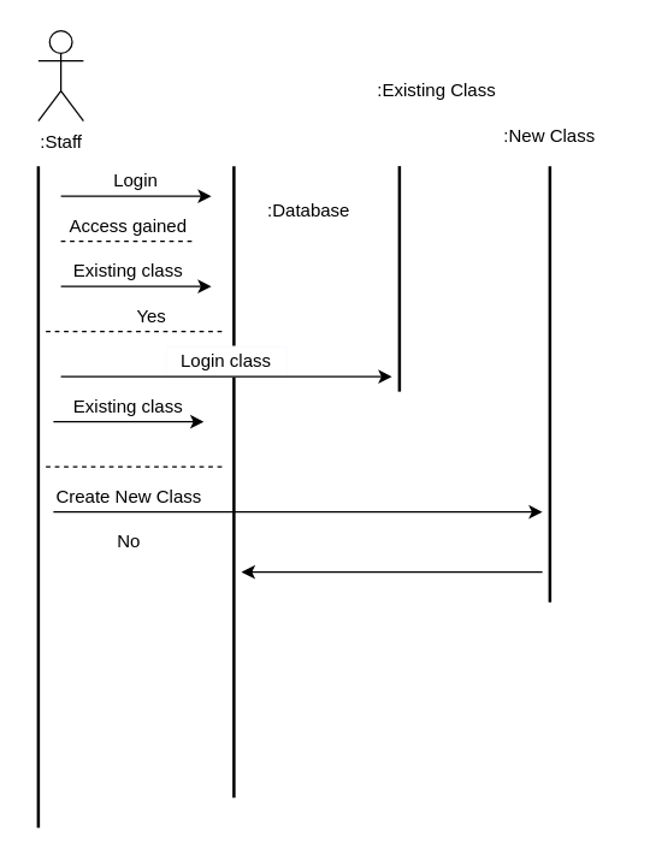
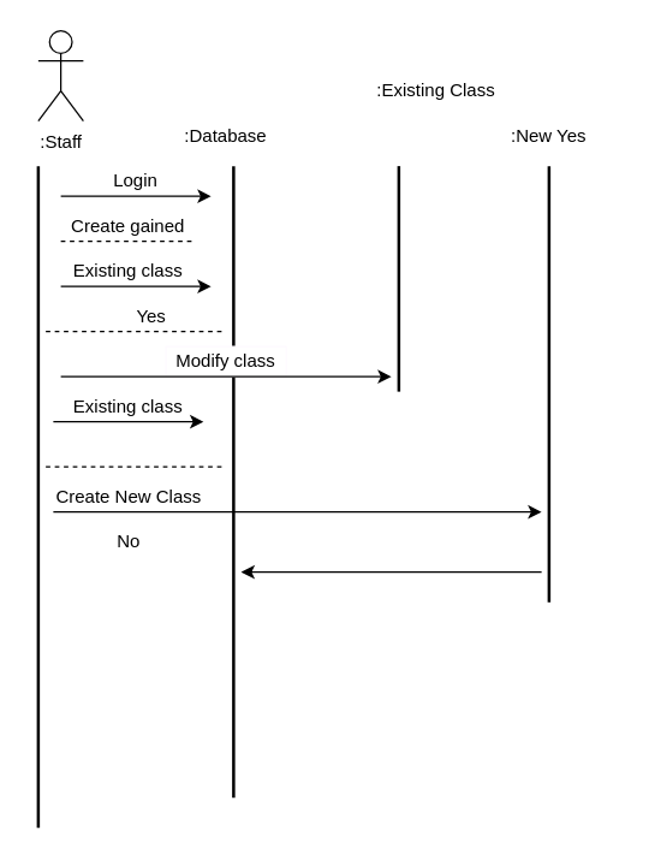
  <mxCell id="0" />
  <mxCell id="1" parent="0" />
  <mxCell id="2" value="" style="line;strokeWidth=2;direction=south;html=1;" vertex="1" parent="1"><mxGeometry x="150" y="110" width="10" height="420" as="geometry" /></mxCell>
  <mxCell id="3" value=":Staff" style="shape=umlActor;verticalLabelPosition=bottom;verticalAlign=top;html=1;outlineConnect=0;" vertex="1" parent="1"><mxGeometry x="25" y="20" width="30" height="60" as="geometry" /></mxCell>
  <mxCell id="4" value="" style="line;strokeWidth=2;direction=south;html=1;" vertex="1" parent="1"><mxGeometry x="20" y="110" width="10" height="440" as="geometry" /></mxCell>
  <mxCell id="5" value="" style="endArrow=classic;html=1;" edge="1" parent="1"><mxGeometry relative="1" as="geometry"><mxPoint x="40" y="130" as="sourcePoint" /><mxPoint x="140" y="130" as="targetPoint" /></mxGeometry></mxCell>
  <mxCell id="6" value="" style="endArrow=none;dashed=1;html=1;" edge="1" parent="1"><mxGeometry width="50" height="50" relative="1" as="geometry"><mxPoint x="40" y="160" as="sourcePoint" /><mxPoint x="130" y="160" as="targetPoint" /></mxGeometry></mxCell>
  <mxCell id="7" value="" style="endArrow=classic;html=1;" edge="1" parent="1"><mxGeometry relative="1" as="geometry"><mxPoint x="40" y="190" as="sourcePoint" /><mxPoint x="140" y="190" as="targetPoint" /></mxGeometry></mxCell>
  <mxCell id="8" value="" style="endArrow=none;dashed=1;html=1;" edge="1" parent="1"><mxGeometry width="50" height="50" relative="1" as="geometry"><mxPoint x="30" y="220" as="sourcePoint" /><mxPoint x="150" y="220" as="targetPoint" /></mxGeometry></mxCell>
  <mxCell id="9" value="Login" style="text;html=1;strokeColor=none;fillColor=none;align=center;verticalAlign=middle;whiteSpace=wrap;rounded=0;" vertex="1" parent="1"><mxGeometry x="70" y="110" width="40" height="20" as="geometry" /></mxCell>
- <mxCell id="10" value="Access gained" style="text;html=1;strokeColor=none;fillColor=none;align=center;verticalAlign=middle;whiteSpace=wrap;rounded=0;" vertex="1" parent="1"><mxGeometry x="40" y="140" width="90" height="20" as="geometry" /></mxCell>
+ <mxCell id="10" value="Create gained" style="text;html=1;strokeColor=none;fillColor=none;align=center;verticalAlign=middle;whiteSpace=wrap;rounded=0;" vertex="1" parent="1"><mxGeometry x="40" y="140" width="90" height="20" as="geometry" /></mxCell>
  <mxCell id="11" value="Existing class" style="text;html=1;strokeColor=none;fillColor=none;align=center;verticalAlign=middle;whiteSpace=wrap;rounded=0;" vertex="1" parent="1"><mxGeometry x="45" y="170" width="80" height="20" as="geometry" /></mxCell>
  <mxCell id="12" value="Yes" style="text;html=1;strokeColor=none;fillColor=none;align=center;verticalAlign=middle;whiteSpace=wrap;rounded=0;" vertex="1" parent="1"><mxGeometry x="72.5" y="200" width="55" height="20" as="geometry" /></mxCell>
- <mxCell id="13" value="Login class" style="text;html=1;strokeColor=#FEFAFF;fillColor=#FFFFFF;align=center;verticalAlign=middle;whiteSpace=wrap;rounded=0;background-color: white;" vertex="1" parent="1"><mxGeometry x="110" y="230" width="80" height="20" as="geometry" /></mxCell>
+ <mxCell id="13" value="Modify class" style="text;html=1;strokeColor=#FEFAFF;fillColor=#FFFFFF;align=center;verticalAlign=middle;whiteSpace=wrap;rounded=0;background-color: white;" vertex="1" parent="1"><mxGeometry x="110" y="230" width="80" height="20" as="geometry" /></mxCell>
  <mxCell id="14" value="" style="endArrow=classic;html=1;" edge="1" parent="1"><mxGeometry relative="1" as="geometry"><mxPoint x="35" y="280" as="sourcePoint" /><mxPoint x="135" y="280" as="targetPoint" /></mxGeometry></mxCell>
  <mxCell id="15" value="Existing class" style="text;html=1;strokeColor=none;fillColor=none;align=center;verticalAlign=middle;whiteSpace=wrap;rounded=0;" vertex="1" parent="1"><mxGeometry x="45" y="260" width="80" height="20" as="geometry" /></mxCell>
  <mxCell id="16" value="" style="endArrow=none;dashed=1;html=1;" edge="1" parent="1"><mxGeometry width="50" height="50" relative="1" as="geometry"><mxPoint x="30" y="310" as="sourcePoint" /><mxPoint x="150" y="310" as="targetPoint" /></mxGeometry></mxCell>
  <mxCell id="17" value="No" style="text;html=1;strokeColor=none;fillColor=none;align=center;verticalAlign=middle;whiteSpace=wrap;rounded=0;" vertex="1" parent="1"><mxGeometry x="57.5" y="350" width="55" height="20" as="geometry" /></mxCell>
  <mxCell id="18" value="" style="endArrow=classic;html=1;" edge="1" parent="1"><mxGeometry relative="1" as="geometry"><mxPoint x="35" y="340" as="sourcePoint" /><mxPoint x="360" y="340" as="targetPoint" /></mxGeometry></mxCell>
  <mxCell id="19" value="Create New Class" style="text;html=1;strokeColor=none;fillColor=none;align=center;verticalAlign=middle;whiteSpace=wrap;rounded=0;" vertex="1" parent="1"><mxGeometry x="32.5" y="320" width="105" height="20" as="geometry" /></mxCell>
- <mxCell id="20" value=":Database" style="text;html=1;strokeColor=none;fillColor=none;align=center;verticalAlign=middle;whiteSpace=wrap;rounded=0;" vertex="1" parent="1"><mxGeometry x="185" y="130" width="40" height="20" as="geometry" /></mxCell>
+ <mxCell id="20" value=":Database" style="text;html=1;strokeColor=none;fillColor=none;align=center;verticalAlign=middle;whiteSpace=wrap;rounded=0;" vertex="1" parent="1"><mxGeometry x="130" y="80" width="40" height="20" as="geometry" /></mxCell>
  <mxCell id="21" value="" style="line;strokeWidth=2;direction=south;html=1;" vertex="1" parent="1"><mxGeometry x="260" y="110" width="10" height="150" as="geometry" /></mxCell>
  <mxCell id="22" value="" style="endArrow=classic;html=1;" edge="1" parent="1"><mxGeometry relative="1" as="geometry"><mxPoint x="40" y="250" as="sourcePoint" /><mxPoint x="260" y="250" as="targetPoint" /></mxGeometry></mxCell>
  <mxCell id="23" value=":Existing Class" style="text;html=1;strokeColor=none;fillColor=none;align=center;verticalAlign=middle;whiteSpace=wrap;rounded=0;" vertex="1" parent="1"><mxGeometry x="245" y="50" width="90" height="20" as="geometry" /></mxCell>
  <mxCell id="24" value="" style="line;strokeWidth=2;direction=south;html=1;" vertex="1" parent="1"><mxGeometry x="360" y="110" width="10" height="290" as="geometry" /></mxCell>
- <mxCell id="25" value=":New Class" style="text;html=1;strokeColor=none;fillColor=none;align=center;verticalAlign=middle;whiteSpace=wrap;rounded=0;" vertex="1" parent="1"><mxGeometry x="320" y="80" width="90" height="20" as="geometry" /></mxCell>
+ <mxCell id="25" value=":New Yes" style="text;html=1;strokeColor=none;fillColor=none;align=center;verticalAlign=middle;whiteSpace=wrap;rounded=0;" vertex="1" parent="1"><mxGeometry x="320" y="80" width="90" height="20" as="geometry" /></mxCell>
  <mxCell id="26" value="" style="endArrow=classic;html=1;" edge="1" parent="1"><mxGeometry width="50" height="50" relative="1" as="geometry"><mxPoint x="360" y="380" as="sourcePoint" /><mxPoint x="160" y="380" as="targetPoint" /></mxGeometry></mxCell>
